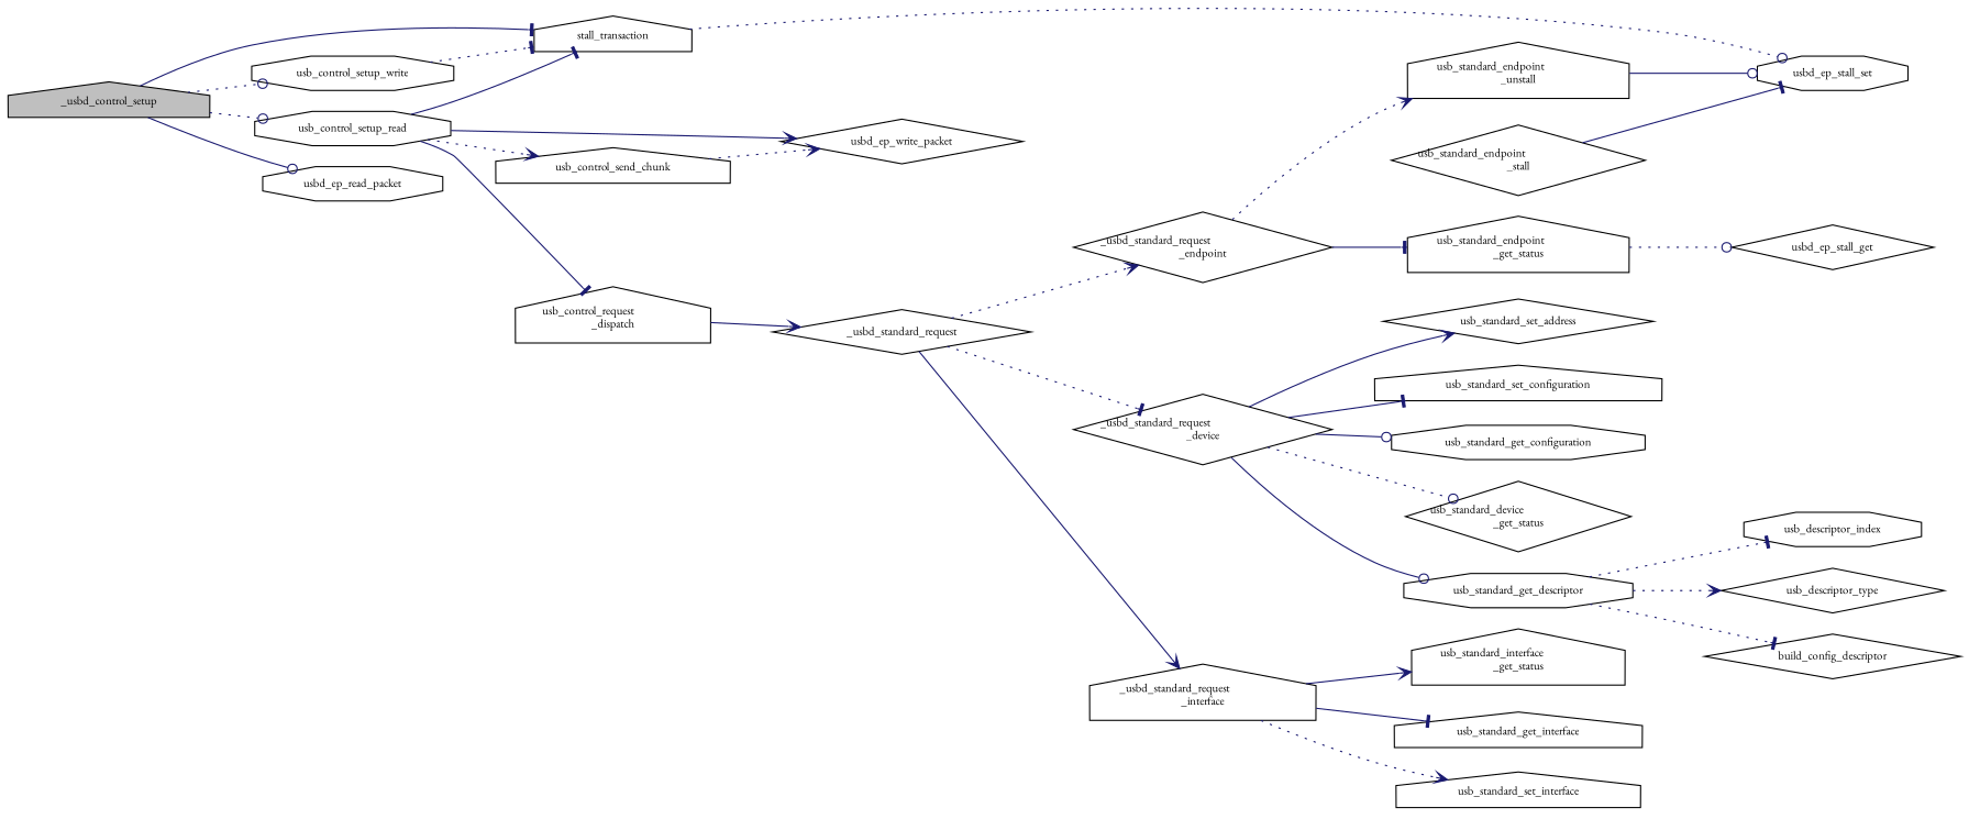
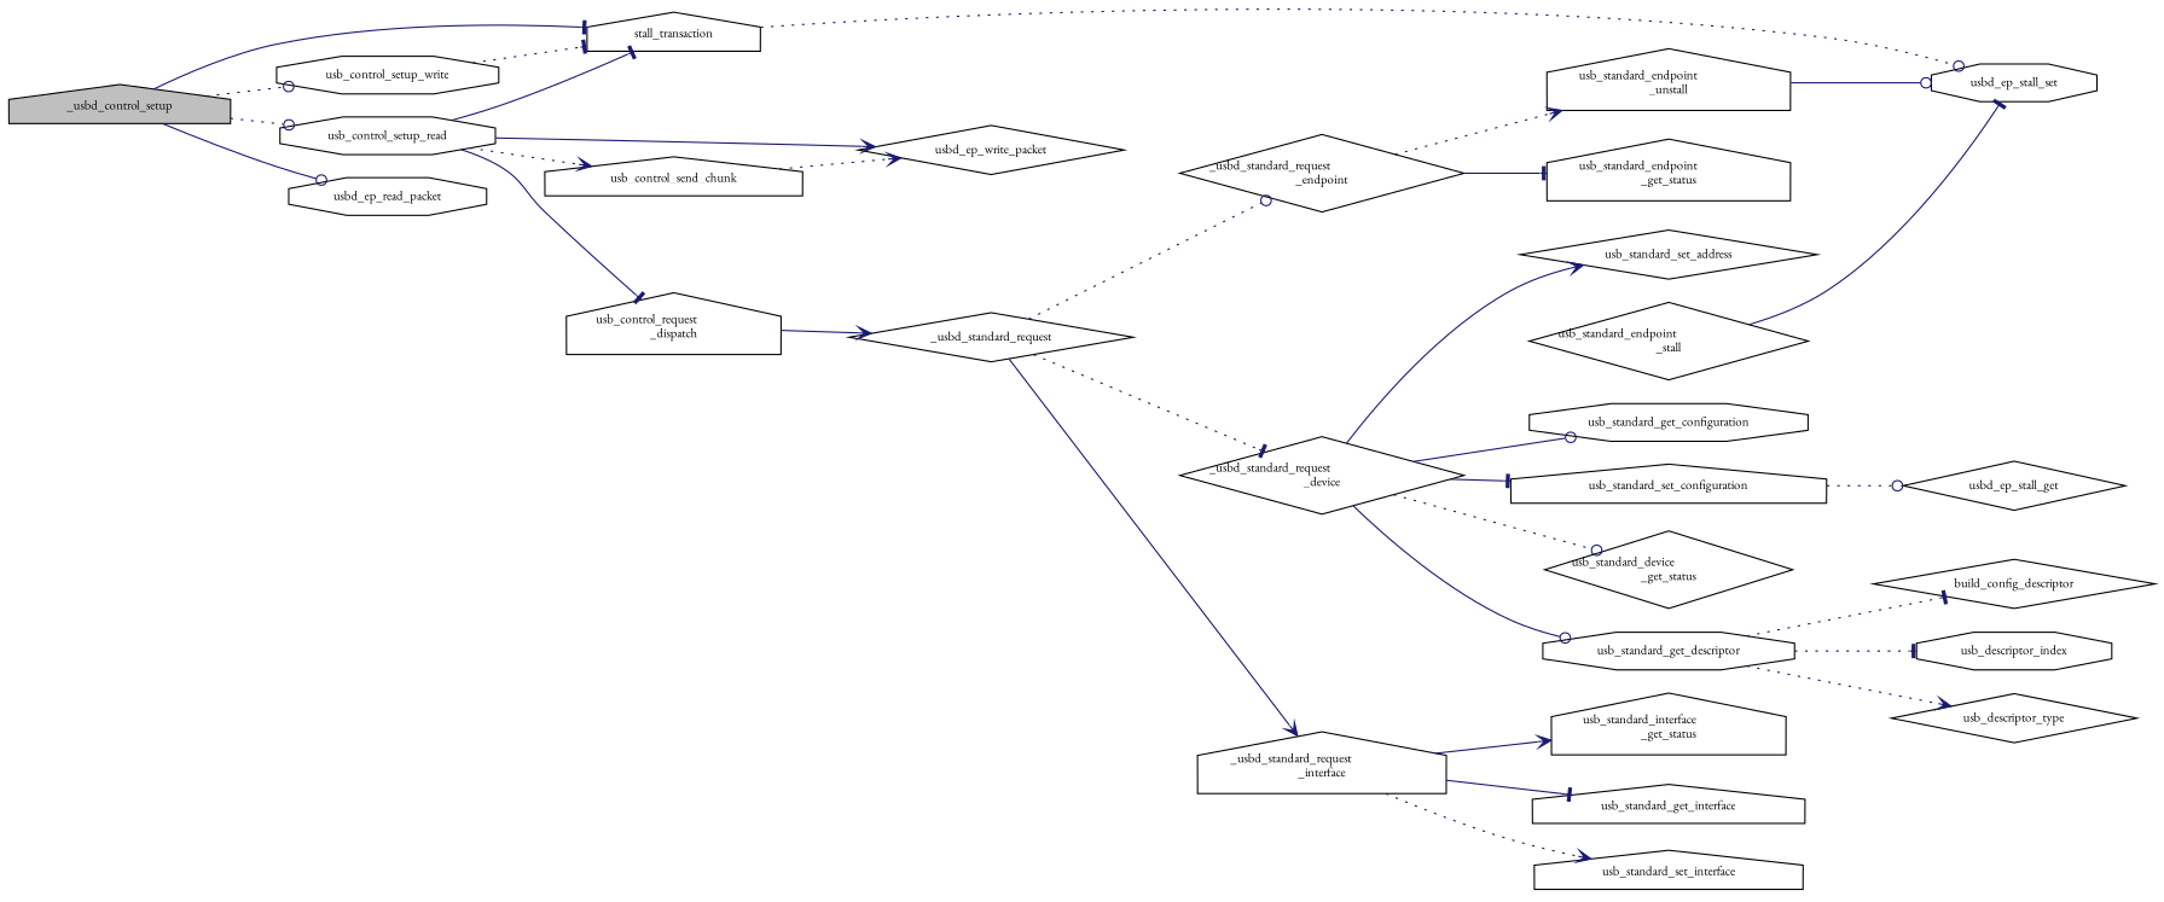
  digraph {
    fontname="EB Garamond"
    rankdir=LR
    node [color=black fillcolor=white fontname="EB Garamond" fontsize=10 shape=house style=filled]
    edge [arrowhead=tee color=midnightblue fontname="EB Garamond" fontsize=10 labelfontname=Helvetica labelfontsize=10 style=solid]
    n1 [fillcolor=grey75 fontcolor=black height=0.2 label=_usbd_control_setup width=0.4]
    n2 [height=0.2 label=stall_transaction width=0.4]
    n3 [height=0.2 label=usb_control_setup_read shape=octagon width=0.4]
    n4 [height=0.2 label=usb_control_setup_write shape=octagon width=0.4]
    n5 [height=0.2 label=usbd_ep_read_packet shape=octagon width=0.4]
    n6 [height=0.2 label=usbd_ep_stall_set shape=octagon width=0.4]
    n7 [height=0.2 label="usb_control_request\l_dispatch" width=0.4]
    n8 [height=0.2 label=usb_control_send_chunk width=0.4]
    n9 [height=0.2 label=usbd_ep_write_packet shape=diamond width=0.4]
    n10 [height=0.2 label=_usbd_standard_request shape=diamond width=0.4]
    n11 [height=0.2 label="_usbd_standard_request\l_device" shape=diamond width=0.4]
    n12 [height=0.2 label="_usbd_standard_request\l_interface" width=0.4]
    n13 [height=0.2 label="_usbd_standard_request\l_endpoint" shape=diamond width=0.4]
    n14 [height=0.2 label=usb_standard_set_address shape=diamond width=0.4]
    n15 [height=0.2 label=usb_standard_set_configuration width=0.4]
    n16 [height=0.2 label=usb_standard_get_configuration shape=octagon width=0.4]
    n17 [height=0.2 label=usb_standard_get_descriptor shape=octagon width=0.4]
    n18 [height=0.2 label="usb_standard_device\l_get_status" shape=diamond width=0.4]
    n19 [height=0.2 label=usb_standard_get_interface width=0.4]
    n20 [height=0.2 label=usb_standard_set_interface width=0.4]
    n21 [height=0.2 label="usb_standard_interface\l_get_status" width=0.4]
    n22 [height=0.2 label="usb_standard_endpoint\l_unstall" width=0.4]
    n23 [height=0.2 label="usb_standard_endpoint\l_get_status" width=0.4]
    n24 [height=0.2 label=usb_descriptor_index shape=octagon width=0.4]
    n25 [height=0.2 label=usb_descriptor_type shape=diamond width=0.4]
    n26 [height=0.2 label=build_config_descriptor shape=diamond width=0.4]
    n27 [height=0.2 label="usb_standard_endpoint\l_stall" shape=diamond width=0.4]
    n28 [height=0.2 label=usbd_ep_stall_get shape=diamond width=0.4]
    n1 -> n2
    n1 -> n3 [arrowhead=odot style=dotted]
    n1 -> n4 [arrowhead=odot style=dotted]
    n1 -> n5 [arrowhead=odot]
    n2 -> n6 [arrowhead=odot style=dotted]
    n3 -> n2
    n3 -> n7
    n3 -> n8 [arrowhead=vee style=dotted]
    n3 -> n9 [arrowhead=vee]
    n4 -> n2 [style=dotted]
    n7 -> n10 [arrowhead=vee]
    n8 -> n9 [arrowhead=vee style=dotted]
    n10 -> n11 [style=dotted]
    n10 -> n12 [arrowhead=vee]
-   n10 -> n13 [arrowhead=vee style=dotted]
+   n10 -> n13 [arrowhead=odot style=dotted]
    n11 -> n14 [arrowhead=vee]
    n11 -> n15
    n11 -> n16 [arrowhead=odot]
    n11 -> n17 [arrowhead=odot]
    n11 -> n18 [arrowhead=odot style=dotted]
    n12 -> n19
    n12 -> n20 [arrowhead=vee style=dotted]
    n12 -> n21 [arrowhead=vee]
    n13 -> n22 [arrowhead=vee style=dotted]
    n13 -> n23
    n17 -> n24 [style=dotted]
    n17 -> n25 [arrowhead=vee style=dotted]
    n17 -> n26 [style=dotted]
    n22 -> n6 [arrowhead=odot]
-   n23 -> n28 [arrowhead=odot style=dotted]
+   n15 -> n28 [arrowhead=odot style=dotted]
    n27 -> n6
  }
